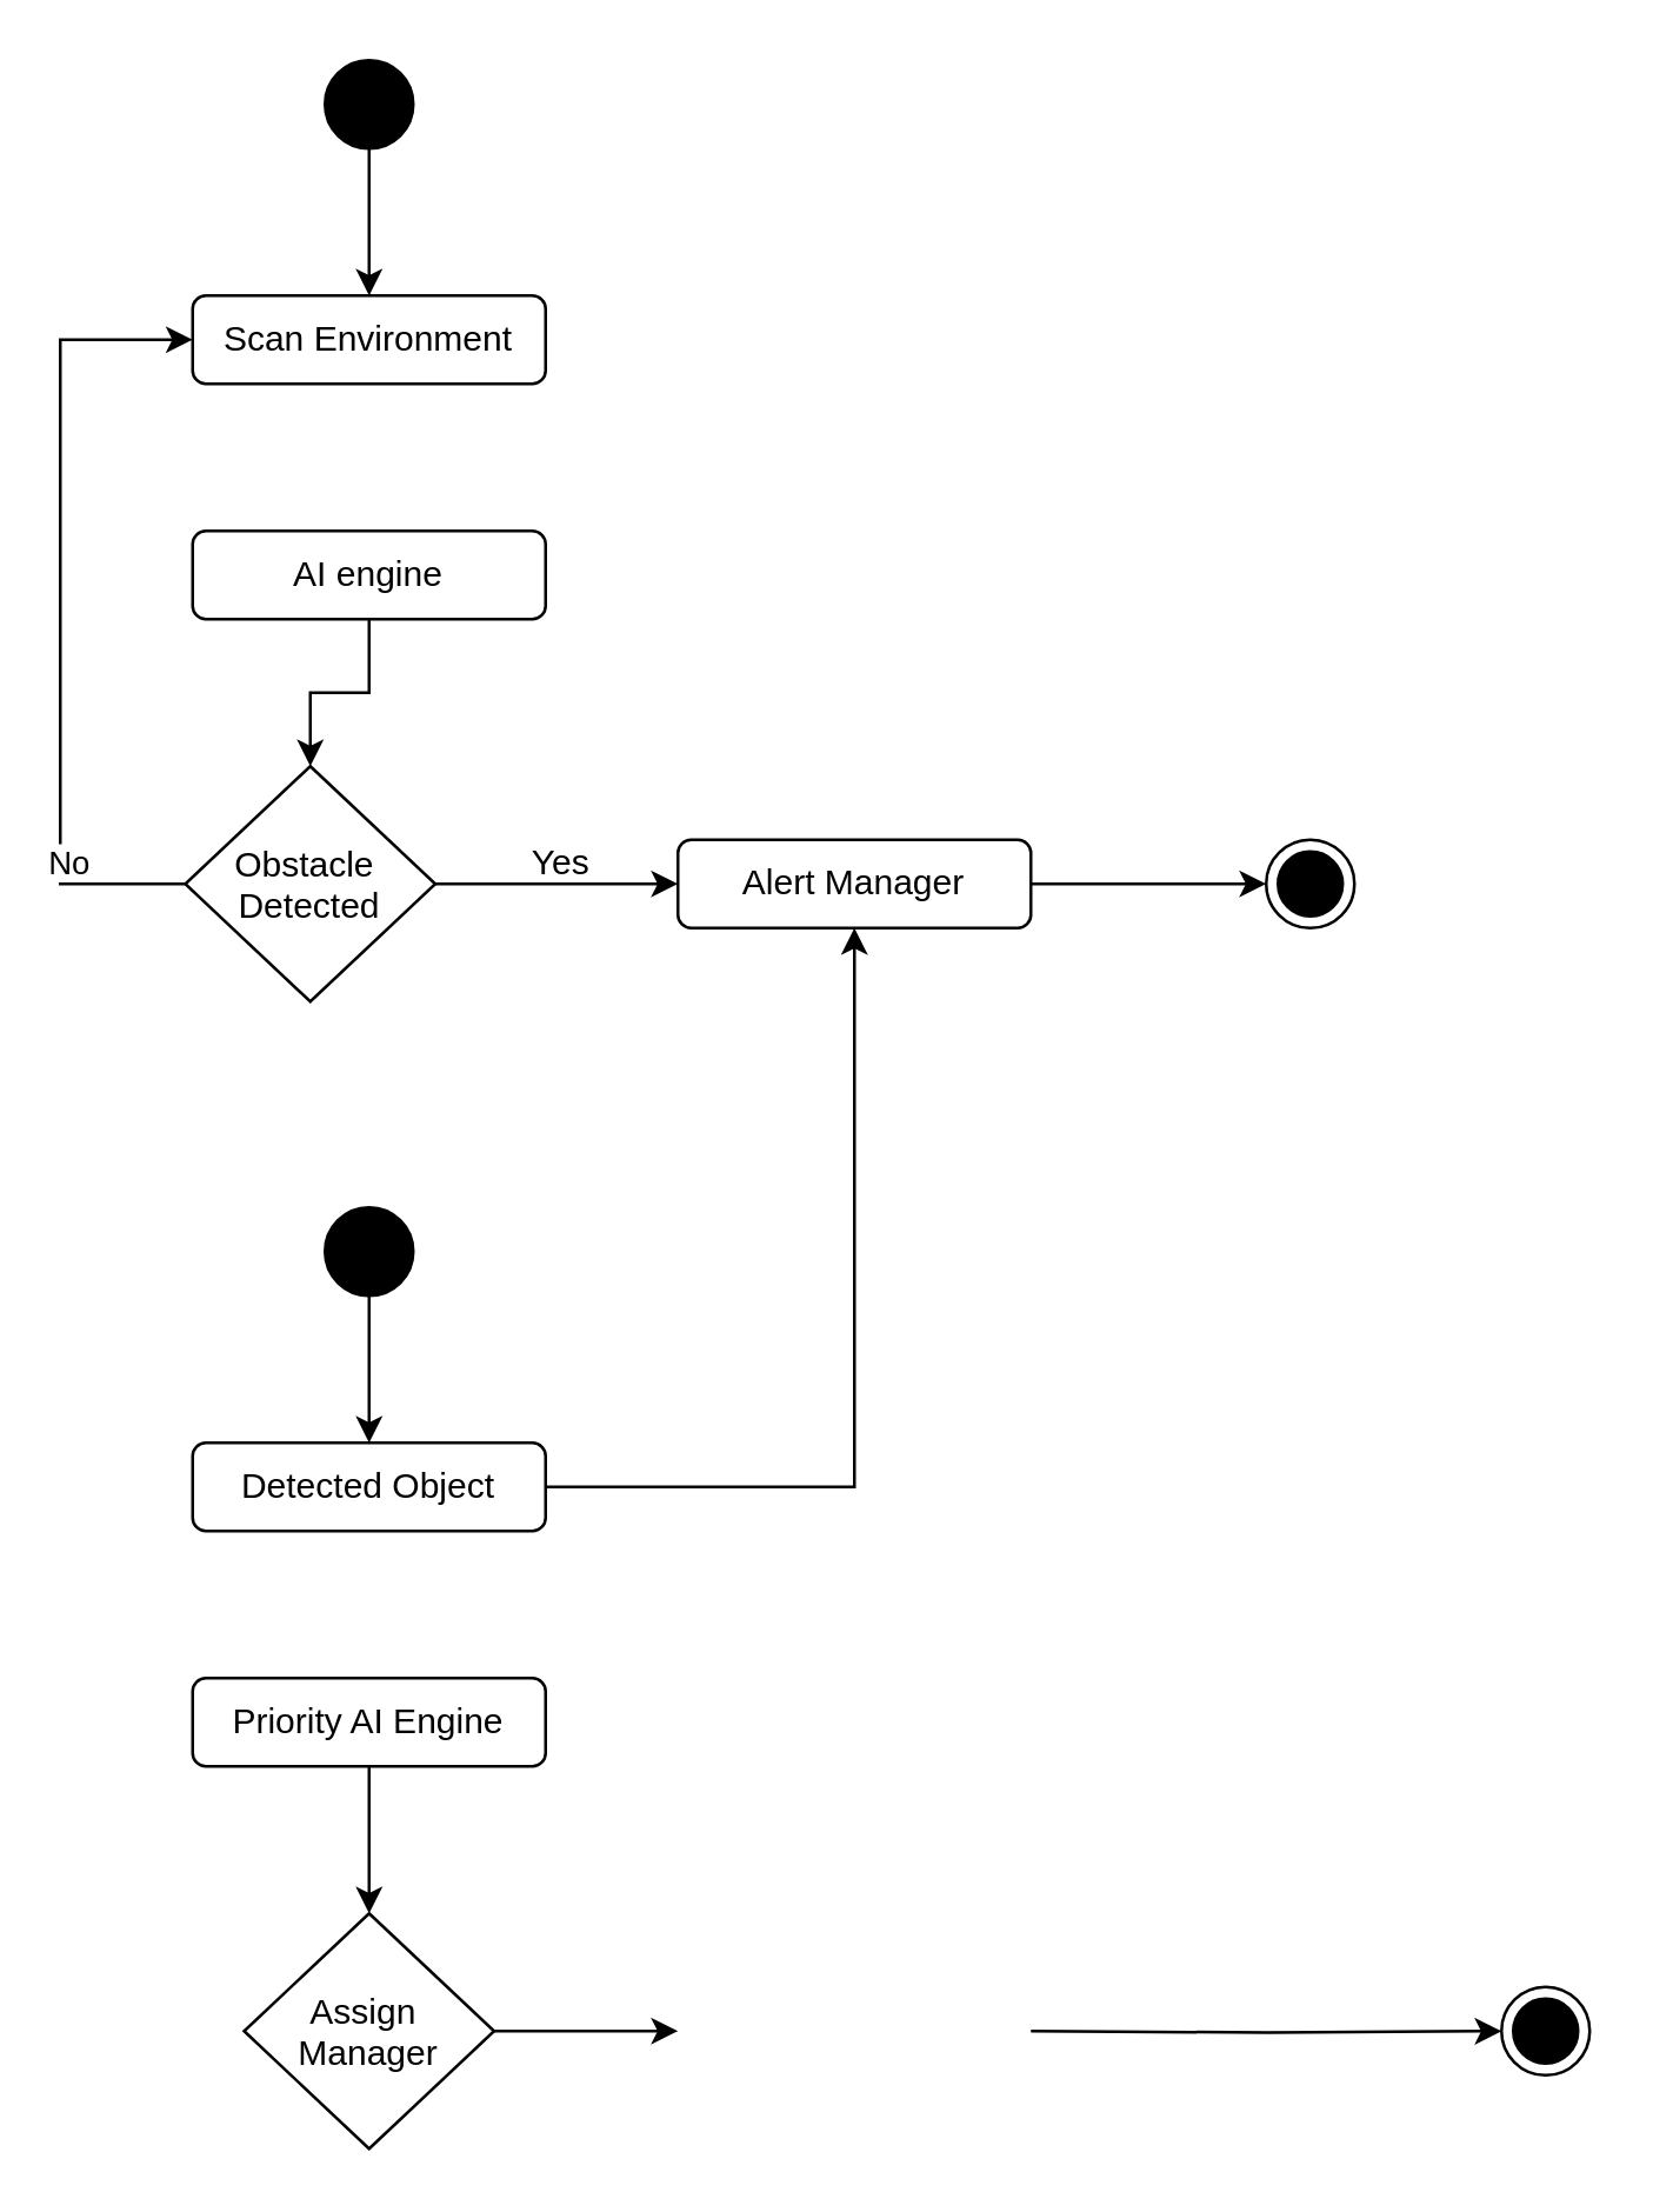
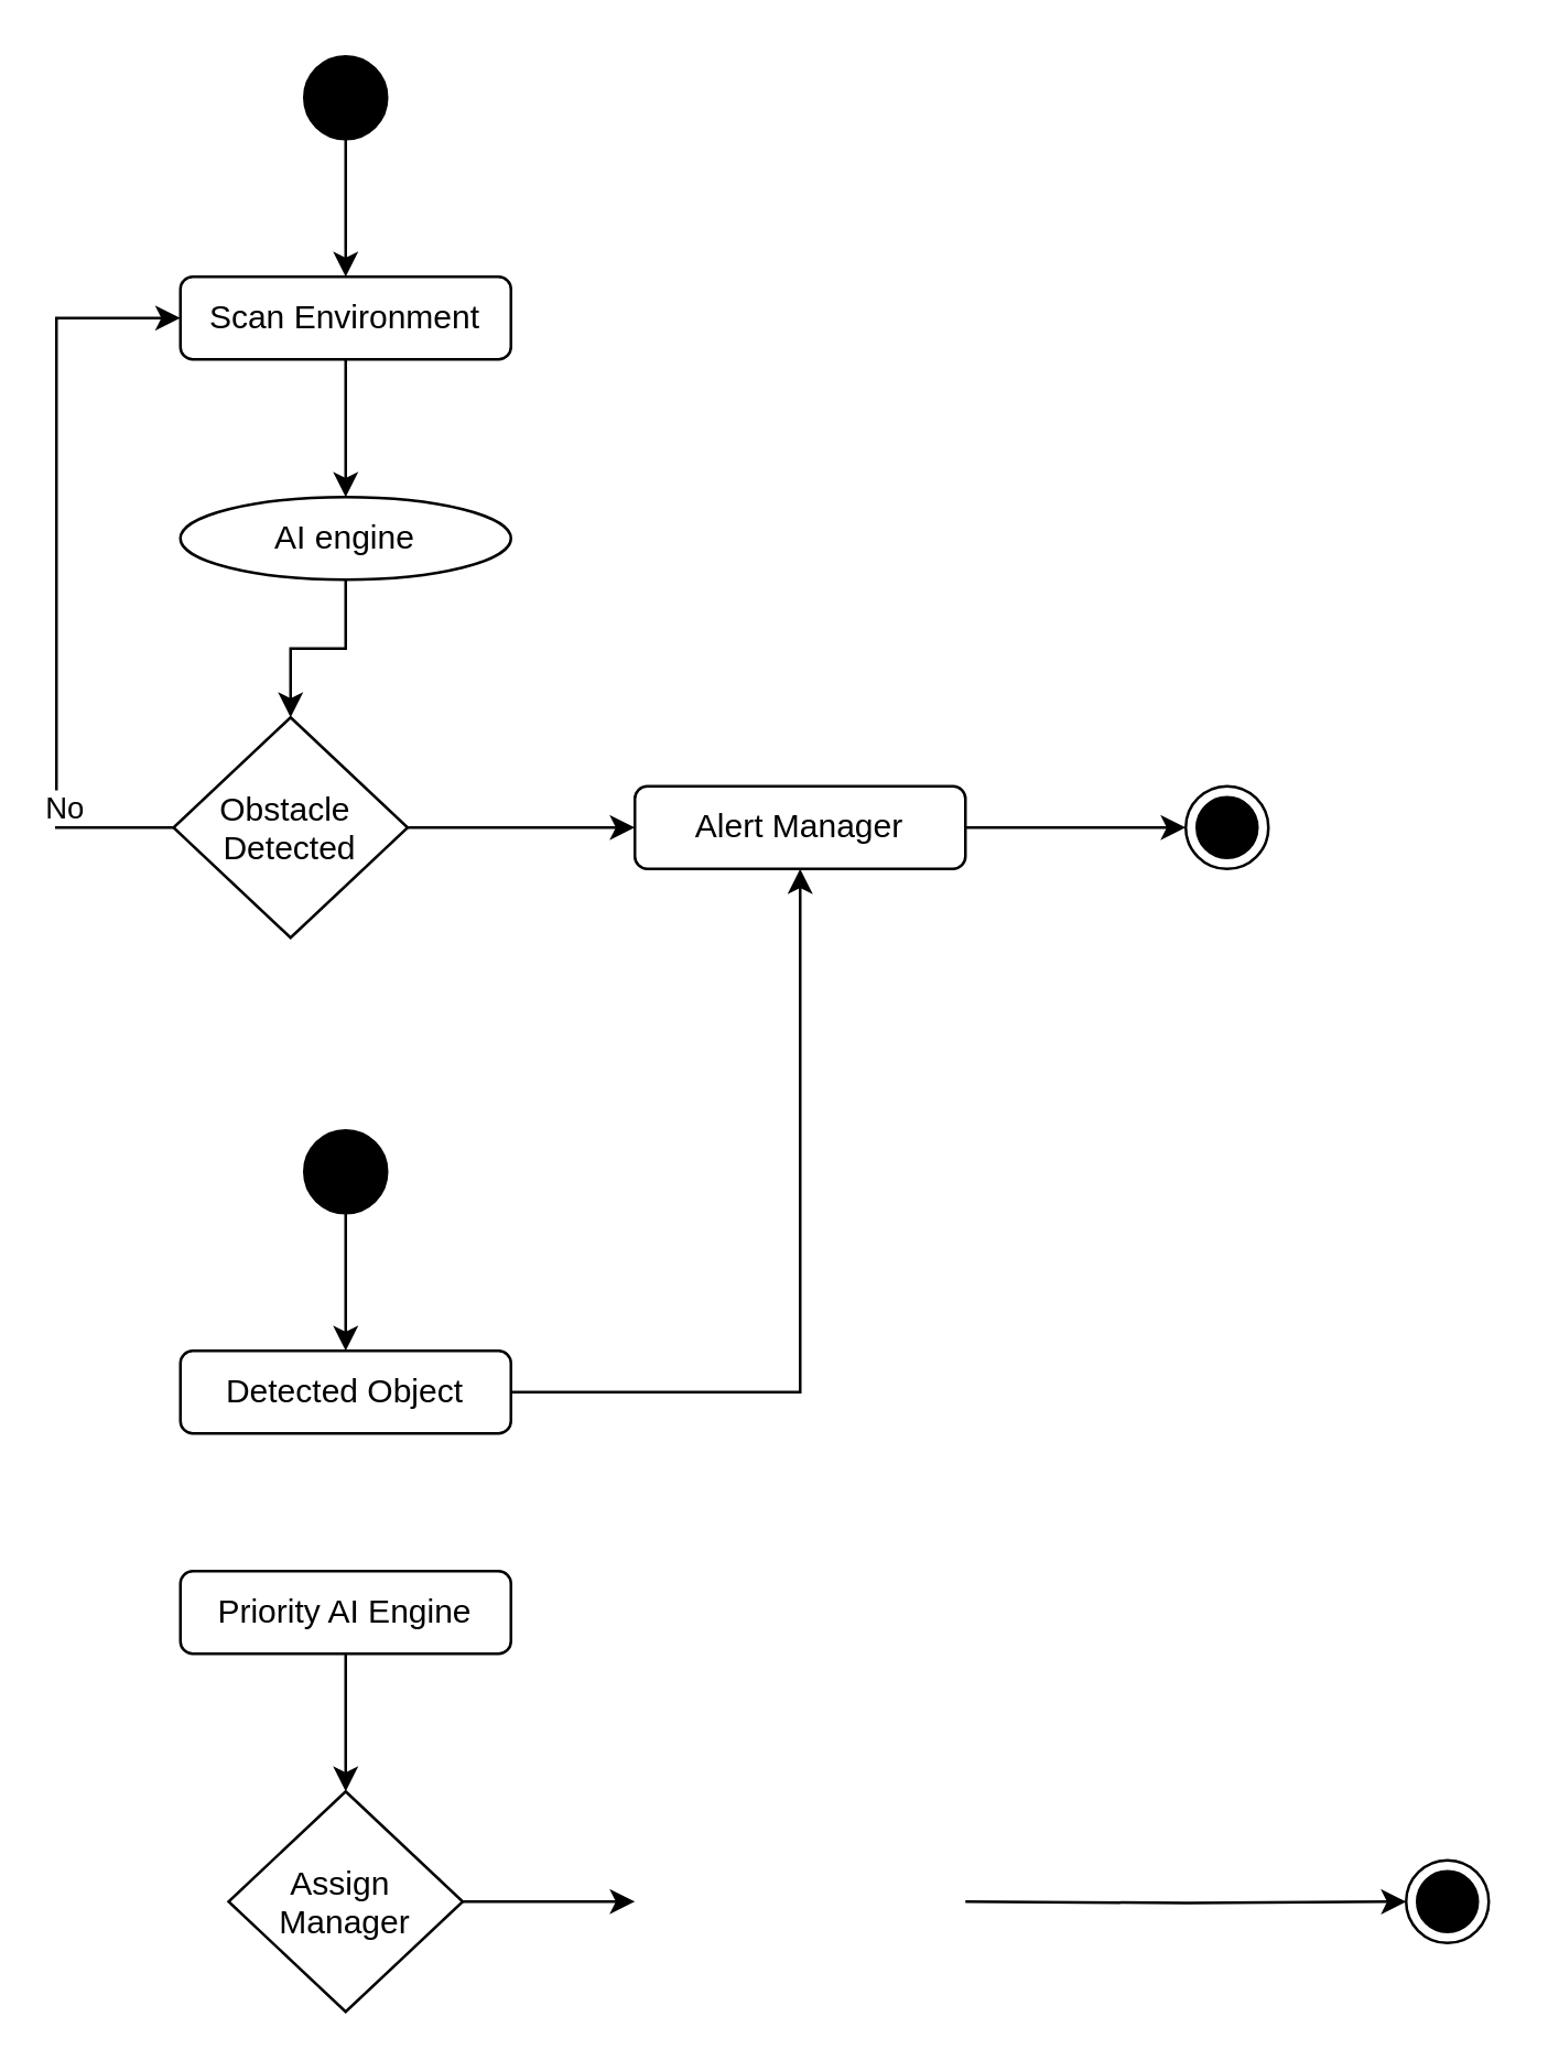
  <mxCell id="0" />
  <mxCell id="1" parent="0" />
  <mxCell id="2" value="" style="ellipse;fillColor=strokeColor;html=1;" vertex="1" parent="1"><mxGeometry x="110" y="20" width="30" height="30" as="geometry" /></mxCell>
  <mxCell id="3" value="" style="ellipse;html=1;shape=endState;fillColor=strokeColor;" vertex="1" parent="1"><mxGeometry x="430" y="285" width="30" height="30" as="geometry" /></mxCell>
  <mxCell id="4" value="" style="endArrow=classic;html=1;rounded=0;exitX=0.5;exitY=1;exitDx=0;exitDy=0;" edge="1" parent="1" source="2"><mxGeometry width="50" height="50" relative="1" as="geometry"><mxPoint x="450" y="170" as="sourcePoint" /><mxPoint x="125" y="100" as="targetPoint" /></mxGeometry></mxCell>
+ <mxCell id="5" style="edgeStyle=orthogonalEdgeStyle;rounded=0;orthogonalLoop=1;jettySize=auto;html=1;entryX=0.5;entryY=0;entryDx=0;entryDy=0;" edge="1" parent="1" source="6" target="12"><mxGeometry relative="1" as="geometry"><mxPoint x="125" y="270" as="targetPoint" /></mxGeometry></mxCell>
  <mxCell id="6" value="Scan Environment" style="rounded=1;whiteSpace=wrap;html=1;" vertex="1" parent="1"><mxGeometry x="65" y="100" width="120" height="30" as="geometry" /></mxCell>
  <mxCell id="7" style="edgeStyle=orthogonalEdgeStyle;rounded=0;orthogonalLoop=1;jettySize=auto;html=1;exitX=1;exitY=0.5;exitDx=0;exitDy=0;" edge="1" parent="1" source="10"><mxGeometry relative="1" as="geometry"><mxPoint x="230" y="300" as="targetPoint" /></mxGeometry></mxCell>
  <mxCell id="8" style="edgeStyle=orthogonalEdgeStyle;rounded=0;orthogonalLoop=1;jettySize=auto;html=1;entryX=0;entryY=0.5;entryDx=0;entryDy=0;" edge="1" parent="1" source="10" target="6"><mxGeometry relative="1" as="geometry"><Array as="points"><mxPoint x="20" y="300" /><mxPoint x="20" y="115" /></Array></mxGeometry></mxCell>
  <mxCell id="9" value="No" style="edgeLabel;html=1;align=center;verticalAlign=middle;resizable=0;points=[];" vertex="1" connectable="0" parent="8"><mxGeometry x="-0.685" y="-2" relative="1" as="geometry"><mxPoint y="-7" as="offset" /></mxGeometry></mxCell>
  <mxCell id="10" value="Obstacle &#10;Detected" style="rhombus;" vertex="1" parent="1"><mxGeometry x="62.5" y="260" width="85" height="80" as="geometry" /></mxCell>
  <mxCell id="11" style="edgeStyle=orthogonalEdgeStyle;rounded=0;orthogonalLoop=1;jettySize=auto;html=1;exitX=0.5;exitY=1;exitDx=0;exitDy=0;" edge="1" parent="1" source="12" target="10"><mxGeometry relative="1" as="geometry" /></mxCell>
- <mxCell id="12" value="AI engine" style="rounded=1;whiteSpace=wrap;html=1;" vertex="1" parent="1"><mxGeometry x="65" y="180" width="120" height="30" as="geometry" /></mxCell>
- <mxCell id="13" value="Yes" style="text;html=1;align=center;verticalAlign=middle;resizable=0;points=[];autosize=1;strokeColor=none;fillColor=none;" vertex="1" parent="1"><mxGeometry x="170" y="278" width="40" height="30" as="geometry" /></mxCell>
+ <mxCell id="12" value="AI engine" style="ellipse;whiteSpace=wrap;html=1;" vertex="1" parent="1"><mxGeometry x="65" y="180" width="120" height="30" as="geometry" /></mxCell>
  <mxCell id="14" style="edgeStyle=orthogonalEdgeStyle;rounded=0;orthogonalLoop=1;jettySize=auto;html=1;entryX=0;entryY=0.5;entryDx=0;entryDy=0;" edge="1" parent="1" source="15" target="3"><mxGeometry relative="1" as="geometry" /></mxCell>
  <mxCell id="15" value="Alert Manager" style="rounded=1;whiteSpace=wrap;html=1;" vertex="1" parent="1"><mxGeometry x="230" y="285" width="120" height="30" as="geometry" /></mxCell>
  <mxCell id="16" value="" style="ellipse;fillColor=strokeColor;html=1;" vertex="1" parent="1"><mxGeometry x="110" y="410" width="30" height="30" as="geometry" /></mxCell>
  <mxCell id="17" value="" style="ellipse;html=1;shape=endState;fillColor=strokeColor;" vertex="1" parent="1"><mxGeometry x="510" y="675" width="30" height="30" as="geometry" /></mxCell>
  <mxCell id="18" value="" style="endArrow=classic;html=1;rounded=0;exitX=0.5;exitY=1;exitDx=0;exitDy=0;" edge="1" parent="1" source="16"><mxGeometry width="50" height="50" relative="1" as="geometry"><mxPoint x="450" y="560" as="sourcePoint" /><mxPoint x="125" y="490" as="targetPoint" /></mxGeometry></mxCell>
  <mxCell id="19" style="edgeStyle=orthogonalEdgeStyle;rounded=0;orthogonalLoop=1;jettySize=auto;html=1;" edge="1" parent="1" source="20" target="15"><mxGeometry relative="1" as="geometry"><mxPoint x="125" y="660" as="targetPoint" /></mxGeometry></mxCell>
  <mxCell id="20" value="Detected Object" style="rounded=1;whiteSpace=wrap;html=1;" vertex="1" parent="1"><mxGeometry x="65" y="490" width="120" height="30" as="geometry" /></mxCell>
  <mxCell id="21" style="edgeStyle=orthogonalEdgeStyle;rounded=0;orthogonalLoop=1;jettySize=auto;html=1;exitX=1;exitY=0.5;exitDx=0;exitDy=0;" edge="1" parent="1" source="22"><mxGeometry relative="1" as="geometry"><mxPoint x="230" y="690" as="targetPoint" /></mxGeometry></mxCell>
  <mxCell id="22" value="Assign &#10;Manager" style="rhombus;" vertex="1" parent="1"><mxGeometry x="82.5" y="650" width="85" height="80" as="geometry" /></mxCell>
  <mxCell id="23" style="edgeStyle=orthogonalEdgeStyle;rounded=0;orthogonalLoop=1;jettySize=auto;html=1;exitX=0.5;exitY=1;exitDx=0;exitDy=0;" edge="1" parent="1" source="24" target="22"><mxGeometry relative="1" as="geometry" /></mxCell>
  <mxCell id="24" value="Priority AI Engine" style="rounded=1;whiteSpace=wrap;html=1;" vertex="1" parent="1"><mxGeometry x="65" y="570" width="120" height="30" as="geometry" /></mxCell>
  <mxCell id="25" style="edgeStyle=orthogonalEdgeStyle;rounded=0;orthogonalLoop=1;jettySize=auto;html=1;entryX=0;entryY=0.5;entryDx=0;entryDy=0;" edge="1" parent="1" target="17"><mxGeometry relative="1" as="geometry"><mxPoint x="350" y="690" as="sourcePoint" /></mxGeometry></mxCell>
